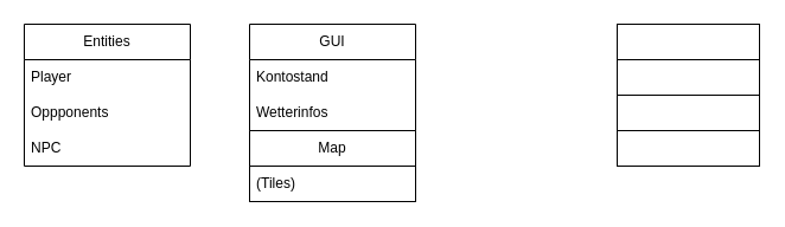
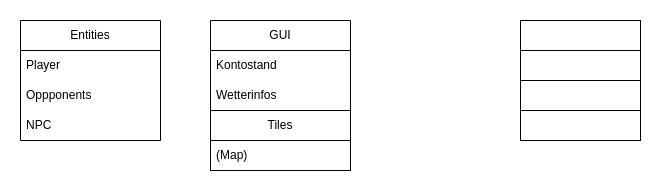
  <mxCell id="0" />
  <mxCell id="1" parent="0" />
  <mxCell id="2" value="GUI" style="swimlane;fontStyle=0;childLayout=stackLayout;horizontal=1;startSize=30;horizontalStack=0;resizeParent=1;resizeParentMax=0;resizeLast=0;collapsible=1;marginBottom=0;whiteSpace=wrap;html=1;" vertex="1" parent="1"><mxGeometry x="210" y="20" width="140" height="150" as="geometry" /></mxCell>
  <mxCell id="3" value="Kontostand" style="text;strokeColor=none;fillColor=none;align=left;verticalAlign=middle;spacingLeft=4;spacingRight=4;overflow=hidden;points=[[0,0.5],[1,0.5]];portConstraint=eastwest;rotatable=0;whiteSpace=wrap;html=1;" vertex="1" parent="2"><mxGeometry y="30" width="140" height="30" as="geometry" /></mxCell>
  <mxCell id="4" value="Wetterinfos" style="text;strokeColor=none;fillColor=none;align=left;verticalAlign=middle;spacingLeft=4;spacingRight=4;overflow=hidden;points=[[0,0.5],[1,0.5]];portConstraint=eastwest;rotatable=0;whiteSpace=wrap;html=1;" vertex="1" parent="2"><mxGeometry y="60" width="140" height="30" as="geometry" /></mxCell>
- <mxCell id="5" value="Map" style="swimlane;fontStyle=0;childLayout=stackLayout;horizontal=1;startSize=30;horizontalStack=0;resizeParent=1;resizeParentMax=0;resizeLast=0;collapsible=1;marginBottom=0;whiteSpace=wrap;html=1;" vertex="1" parent="2"><mxGeometry y="90" width="140" height="60" as="geometry" /></mxCell>
- <mxCell id="6" value="(Tiles)" style="text;strokeColor=none;fillColor=none;align=left;verticalAlign=middle;spacingLeft=4;spacingRight=4;overflow=hidden;points=[[0,0.5],[1,0.5]];portConstraint=eastwest;rotatable=0;whiteSpace=wrap;html=1;" vertex="1" parent="5"><mxGeometry y="30" width="140" height="30" as="geometry" /></mxCell>
+ <mxCell id="5" value="Tiles" style="swimlane;fontStyle=0;childLayout=stackLayout;horizontal=1;startSize=30;horizontalStack=0;resizeParent=1;resizeParentMax=0;resizeLast=0;collapsible=1;marginBottom=0;whiteSpace=wrap;html=1;" vertex="1" parent="2"><mxGeometry y="90" width="140" height="60" as="geometry" /></mxCell>
+ <mxCell id="6" value="(Map)" style="text;strokeColor=none;fillColor=none;align=left;verticalAlign=middle;spacingLeft=4;spacingRight=4;overflow=hidden;points=[[0,0.5],[1,0.5]];portConstraint=eastwest;rotatable=0;whiteSpace=wrap;html=1;" vertex="1" parent="5"><mxGeometry y="30" width="140" height="30" as="geometry" /></mxCell>
  <mxCell id="7" value="Entities" style="swimlane;fontStyle=0;childLayout=stackLayout;horizontal=1;startSize=30;horizontalStack=0;resizeParent=1;resizeParentMax=0;resizeLast=0;collapsible=1;marginBottom=0;whiteSpace=wrap;html=1;" vertex="1" parent="1"><mxGeometry x="20" y="20" width="140" height="120" as="geometry" /></mxCell>
  <mxCell id="8" value="Player" style="text;strokeColor=none;fillColor=none;align=left;verticalAlign=middle;spacingLeft=4;spacingRight=4;overflow=hidden;points=[[0,0.5],[1,0.5]];portConstraint=eastwest;rotatable=0;whiteSpace=wrap;html=1;" vertex="1" parent="7"><mxGeometry y="30" width="140" height="30" as="geometry" /></mxCell>
  <mxCell id="9" value="Oppponents" style="text;strokeColor=none;fillColor=none;align=left;verticalAlign=middle;spacingLeft=4;spacingRight=4;overflow=hidden;points=[[0,0.5],[1,0.5]];portConstraint=eastwest;rotatable=0;whiteSpace=wrap;html=1;" vertex="1" parent="7"><mxGeometry y="60" width="140" height="30" as="geometry" /></mxCell>
  <mxCell id="10" value="NPC" style="text;strokeColor=none;fillColor=none;align=left;verticalAlign=middle;spacingLeft=4;spacingRight=4;overflow=hidden;points=[[0,0.5],[1,0.5]];portConstraint=eastwest;rotatable=0;whiteSpace=wrap;html=1;" vertex="1" parent="7"><mxGeometry y="90" width="140" height="30" as="geometry" /></mxCell>
  <mxCell id="11" value="" style="rounded=0;whiteSpace=wrap;html=1;" vertex="1" parent="1"><mxGeometry x="520" y="20" width="120" height="30" as="geometry" /></mxCell>
  <mxCell id="12" value="" style="rounded=0;whiteSpace=wrap;html=1;" vertex="1" parent="1"><mxGeometry x="520" y="50" width="120" height="30" as="geometry" /></mxCell>
  <mxCell id="13" value="" style="rounded=0;whiteSpace=wrap;html=1;" vertex="1" parent="1"><mxGeometry x="520" y="80" width="120" height="30" as="geometry" /></mxCell>
  <mxCell id="14" value="" style="rounded=0;whiteSpace=wrap;html=1;" vertex="1" parent="1"><mxGeometry x="520" y="110" width="120" height="30" as="geometry" /></mxCell>
